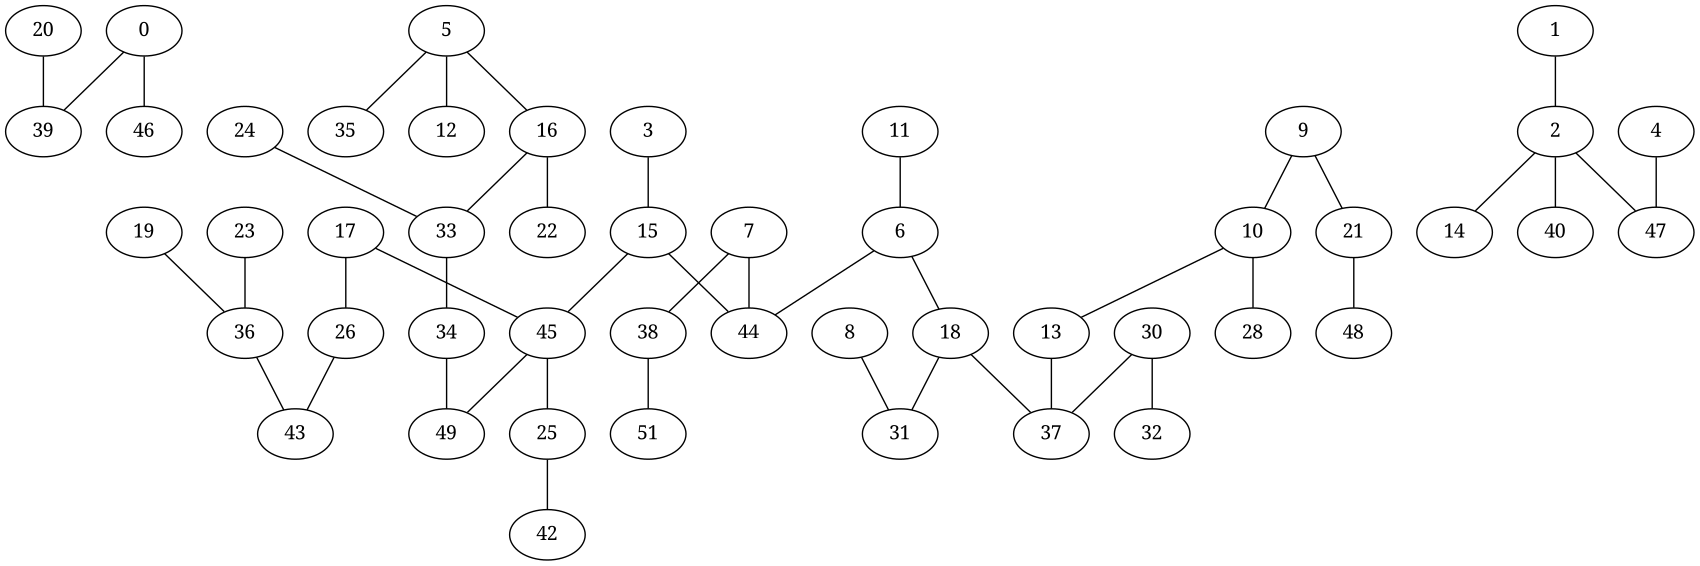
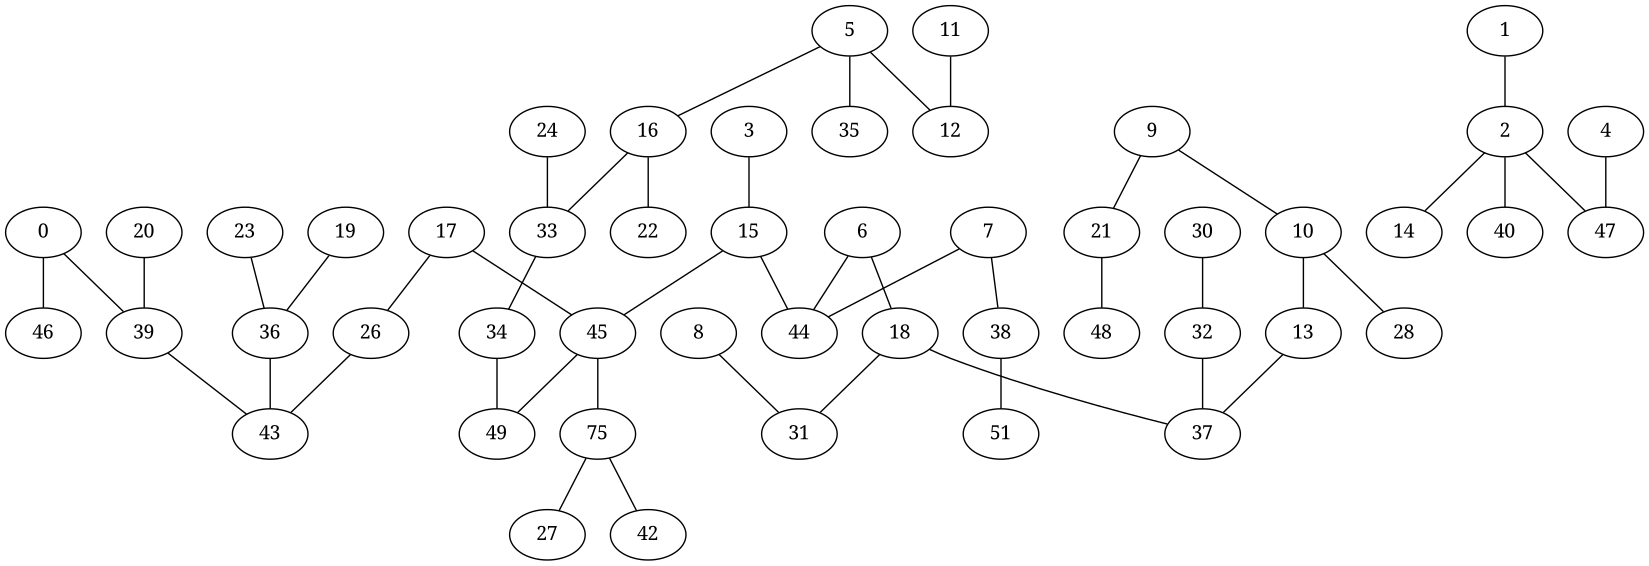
  strict graph {
    fontname="Noto Serif"
    node [fontname="Noto Serif"]
    edge [fontname="Noto Serif"]
    0
    39
    46
    43
    1
    2
    14
    40
    47
    3
    15
    44
    45
    4
    5
    12
    16
    35
    22
    33
    6
    18
    31
    37
    7
    38
    n27 [label=51]
    8
-   25
+   25 [label=75]
+   27
    42
    9
    10
    21
    13
    28
    48
    11
    49
    34
    17
    26
    19
    36
    20
    23
    24
    30
    32
    0 -- 39
    0 -- 46
+   39 -- 43
    1 -- 2
    2 -- 14
    2 -- 40
    2 -- 47
    3 -- 15
    15 -- 44
    15 -- 45
    45 -- 25
    45 -- 49
    4 -- 47
    5 -- 12
    5 -- 16
    5 -- 35
    16 -- 22
    16 -- 33
    33 -- 34
    6 -- 44
    6 -- 18
    18 -- 31
    18 -- 37
    7 -- 44
    7 -- 38
    38 -- n27
    8 -- 31
+   25 -- 27
    25 -- 42
    9 -- 10
    9 -- 21
    10 -- 13
    10 -- 28
    21 -- 48
    13 -- 37
-   11 -- 6
+   11 -- 12
    34 -- 49
    17 -- 45
    17 -- 26
    26 -- 43
    19 -- 36
    36 -- 43
    20 -- 39
    23 -- 36
    24 -- 33
-   30 -- 37
+   32 -- 37
    30 -- 32
  }
